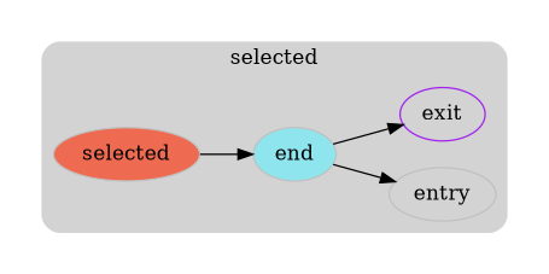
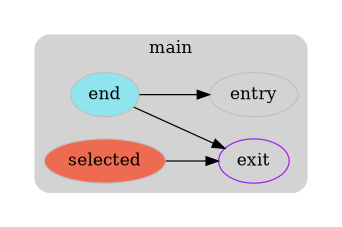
  digraph {
    compound=true
    rankdir=LR
    node [color=gray shape=oval style=filled]
    n1 [label=entry rank=source style=none]
    n2 [fillcolor=cadetblue2 label=end]
    n3 [fillcolor=coral2 label=selected]
    n4 [color=purple label=exit rank=sink shape="" style=""]
    subgraph cluster_1 {
      peripheries=0
      subgraph cluster_2 {
        peripheries=0
        subgraph cluster_3 {
          bgcolor=lightgray
          color=darkgray
-         label=selected
+         label=main
          peripheries=0
          style=rounded
          n1
          n2
          n3
          n4
        }
      }
    }
    n2 -> n1
    n2 -> n4 [color=black]
-   n3 -> n2
+   n3 -> n4
  }
